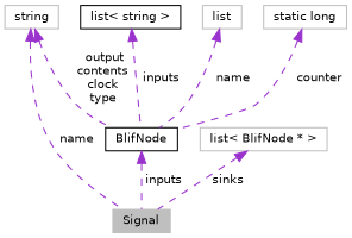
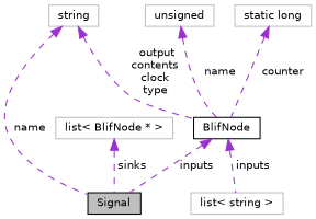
  digraph {
    node [color=grey75 fillcolor=white fontname=Helvetica fontsize=10 shape=record style=filled]
    edge [color=darkorchid3 dir=back fontname=Helvetica fontsize=10 labelfontname=Helvetica labelfontsize=10 style=dashed]
-   n1 [fillcolor=grey75 fontcolor=black height=0.2 label=Signal width=0.4]
+   n1 [color=black fillcolor=grey75 fontcolor=black height=0.2 label=Signal width=0.4]
    n2 [height=0.2 label=string width=0.4]
    n3 [color=black height=0.2 label=BlifNode width=0.4]
    n4 [height=0.2 label="list\< BlifNode * \>" width=0.4]
-   n5 [color=black height=0.2 label="list\< string \>" width=0.4]
-   n6 [height=0.2 label=list width=0.4]
+   n5 [height=0.2 label="list\< string \>" width=0.4]
+   n6 [height=0.2 label=unsigned width=0.4]
    n7 [height=0.2 label="static long" width=0.4]
    n2 -> n1 [label=" name"]
    n2 -> n3 [label=" output\ncontents\nclock\ntype"]
    n3 -> n1 [label=" inputs"]
    n4 -> n1 [label=" sinks"]
-   n5 -> n3 [label=" inputs"]
+   n3 -> n5 [label=" inputs"]
    n6 -> n3 [label=" name"]
    n7 -> n3 [label=" counter"]
  }
